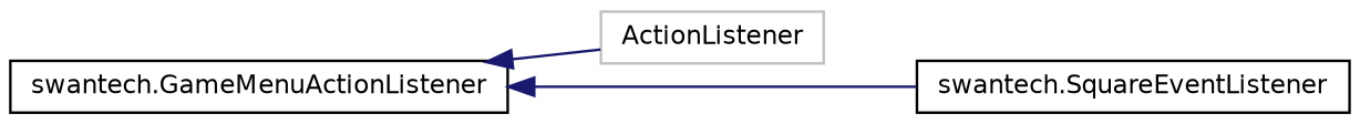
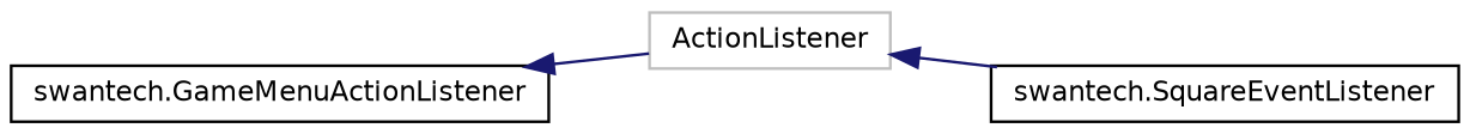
  digraph {
    rankdir=LR
    node [color=black fillcolor=white fontname=Helvetica fontsize=10 shape=record style=filled]
    edge [color=midnightblue dir=back fontname=Helvetica fontsize=10 labelfontname=Helvetica labelfontsize=10 style=solid]
    n1 [color=grey75 height=0.2 label=ActionListener width=0.4]
    n2 [height=0.2 label="swantech.SquareEventListener" width=0.4]
    n3 [height=0.2 label="swantech.GameMenuActionListener" width=0.4]
-   n3 -> n2
+   n1 -> n2
    n3 -> n1
  }
